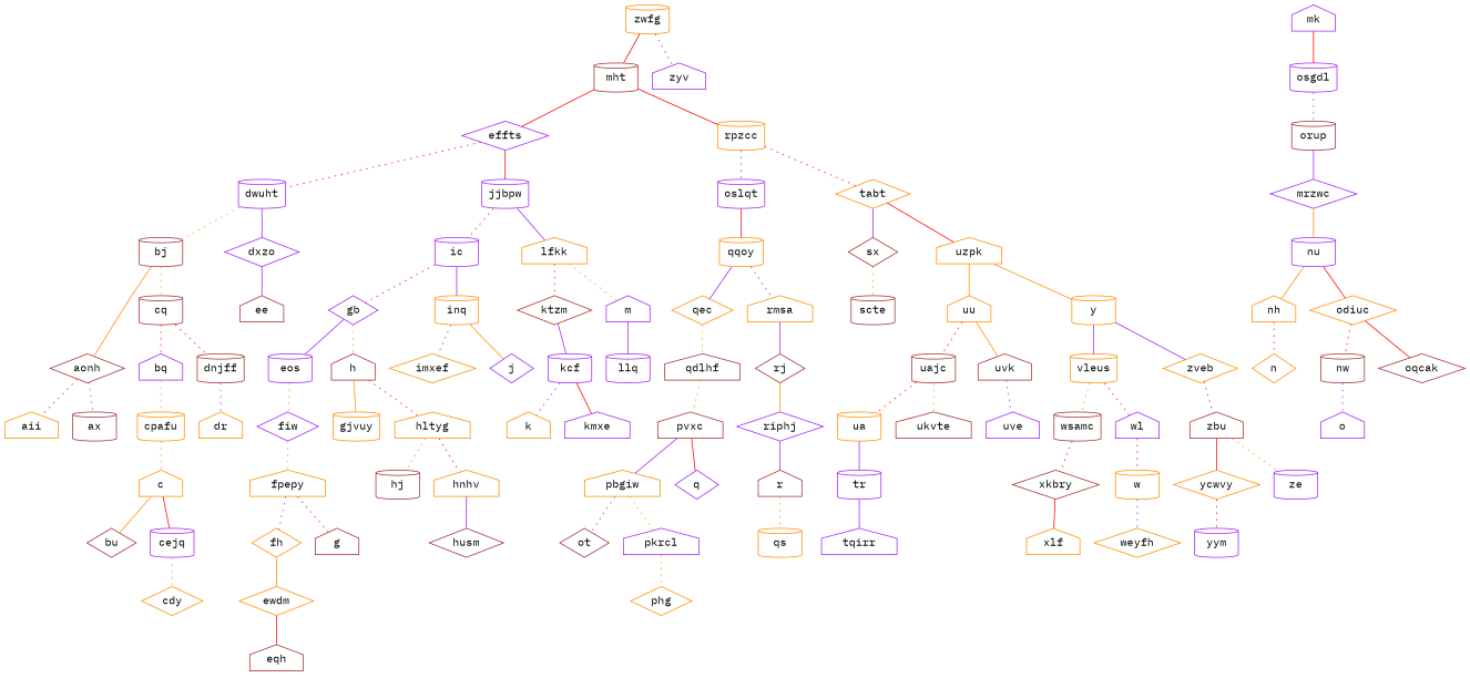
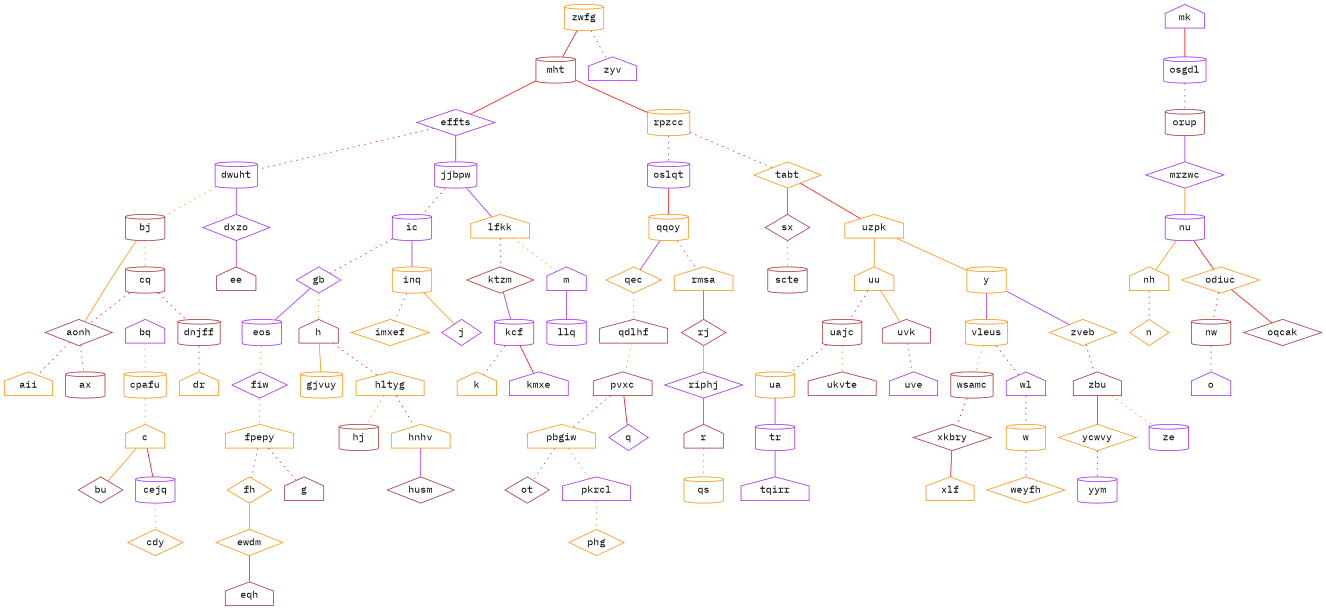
  graph {
    fontname="IBM Plex Mono"
    node [color=darkorange fontname="IBM Plex Mono" shape=cylinder]
    edge [color=red fontname="IBM Plex Mono" style=dotted]
    mht [color=brown]
    zwfg
    zyv [color=purple shape=house]
    effts [color=purple shape=diamond]
    rpzcc
    dwuht [color=purple]
    jjbpw [color=purple]
    oslqt [color=purple]
    tabt [shape=diamond]
    bj [color=brown]
    dxzo [color=purple shape=diamond]
    ic [color=purple]
    lfkk [shape=house]
    qqoy
    sx [color=brown shape=diamond]
    uzpk [shape=house]
    aonh [color=brown shape=diamond]
    cq [color=brown]
    ee [color=brown shape=house]
    gb [color=purple shape=diamond]
    inq
    ktzm [color=brown shape=diamond]
    m [color=purple shape=house]
    mk [color=purple shape=house]
    osgdl [color=purple]
    qec [shape=diamond]
    rmsa [shape=house]
    scte [color=brown]
    uu [shape=house]
    y
    aii [shape=house]
    ax [color=brown]
    bq [color=purple shape=house]
    dnjff [color=brown]
    eos [color=purple]
    h [color=brown shape=house]
    imxef [shape=diamond]
    j [color=purple shape=diamond]
    kcf [color=purple]
    llq [color=purple]
    orup [color=brown]
    qdlhf [color=brown shape=house]
    rj [color=brown shape=diamond]
    uajc [color=brown]
    uvk [color=brown shape=house]
    vleus
    zveb [shape=diamond]
    cpafu
    dr [shape=house]
    fiw [color=purple shape=diamond]
    gjvuy
    hltyg [shape=house]
    k [shape=house]
    kmxe [color=purple shape=house]
    mrzwc [color=purple shape=diamond]
    pvxc [color=brown shape=house]
    riphj [color=purple shape=diamond]
    ua
    ukvte [color=brown shape=house]
    uve [color=purple shape=house]
    wsamc [color=brown]
    wl [color=purple shape=house]
    zbu [color=brown shape=house]
    c [shape=house]
    fpepy [shape=house]
    hj [color=brown]
    hnhv [shape=house]
    nu [color=purple]
    pbgiw [shape=house]
    q [color=purple shape=diamond]
    r [color=brown shape=house]
    tr [color=purple]
    xkbry [color=brown shape=diamond]
    ycwvy [shape=diamond]
    ze [color=purple]
    bu [color=brown shape=diamond]
    cejq [color=purple]
    fh [shape=diamond]
    ewdm [shape=diamond]
    g [color=brown shape=house]
    husm [color=brown shape=diamond]
    nh [shape=house]
    odiuc [shape=diamond]
    ot [color=brown shape=diamond]
    pkrcl [color=purple shape=house]
    qs
    tqirr [color=purple shape=house]
    w
    xlf [shape=house]
    yym [color=purple]
    cdy [shape=diamond]
    eqh [color=brown shape=house]
    n [shape=diamond]
    nw [color=brown]
    oqcak [color=brown shape=diamond]
    phg [shape=diamond]
    weyfh [shape=diamond]
    o [color=purple shape=house]
    mht -- effts [style=solid]
    mht -- rpzcc [style=solid]
    zwfg -- mht [style=solid]
    zwfg -- zyv [color=purple]
    effts -- dwuht
    effts -- jjbpw [style=solid]
    rpzcc -- oslqt [color=purple]
    rpzcc -- tabt
    dwuht -- bj [color=darkorange]
    dwuht -- dxzo [color=purple style=solid]
    jjbpw -- ic
    jjbpw -- lfkk [color=purple style=solid]
    oslqt -- qqoy [style=solid]
    tabt -- sx [color=purple style=solid]
    tabt -- uzpk [style=solid]
    bj -- aonh [color=darkorange style=solid]
    bj -- cq [color=darkorange]
    dxzo -- ee [color=purple style=solid]
    ic -- gb
    ic -- inq [color=purple style=solid]
    lfkk -- ktzm
    lfkk -- m [color=darkorange]
    qqoy -- qec [color=purple style=solid]
    qqoy -- rmsa [color=purple]
    sx -- scte [color=darkorange]
    uzpk -- uu [color=darkorange style=solid]
    uzpk -- y [color=darkorange style=solid]
    aonh -- aii
    aonh -- ax [color=purple]
-   cq -- bq
+   cq -- aonh
    cq -- dnjff
    gb -- eos [color=purple style=solid]
    gb -- h [color=darkorange]
    inq -- imxef [color=purple]
    inq -- j [color=darkorange style=solid]
    ktzm -- kcf [color=purple style=solid]
    m -- llq [color=purple style=solid]
    mk -- osgdl [style=solid]
    osgdl -- orup [color=purple]
    qec -- qdlhf [color=darkorange]
    rmsa -- rj [color=purple style=solid]
    uu -- uajc
    uu -- uvk [color=darkorange style=solid]
    y -- vleus [color=purple style=solid]
    y -- zveb [color=purple style=solid]
    bq -- cpafu [color=darkorange]
    dnjff -- dr [color=purple]
    eos -- fiw [color=darkorange]
    h -- gjvuy [color=darkorange style=solid]
    h -- hltyg
    kcf -- k [color=purple]
    kcf -- kmxe [style=solid]
    orup -- mrzwc [color=purple style=solid]
    qdlhf -- pvxc [color=darkorange]
    rj -- riphj [color=darkorange style=solid]
    uajc -- ua
    uajc -- ukvte [color=darkorange]
    uvk -- uve [color=purple]
    vleus -- wsamc [color=darkorange]
    vleus -- wl
    zveb -- zbu
    cpafu -- c [color=darkorange]
    fiw -- fpepy [color=darkorange]
    hltyg -- hj [color=darkorange]
    hltyg -- hnhv
    mrzwc -- nu [color=darkorange style=solid]
-   pvxc -- pbgiw [color=purple style=solid]
+   pvxc -- pbgiw [color=purple]
    pvxc -- q [style=solid]
    riphj -- r [color=purple style=solid]
    ua -- tr [color=purple style=solid]
    wsamc -- xkbry
    wl -- w
    zbu -- ycwvy [style=solid]
    zbu -- ze [color=darkorange]
    c -- bu [color=darkorange style=solid]
    c -- cejq [style=solid]
    fpepy -- fh [color=purple]
    fpepy -- g
    hnhv -- husm [color=purple style=solid]
    nu -- nh [color=darkorange style=solid]
    nu -- odiuc [style=solid]
    pbgiw -- ot [color=purple]
    pbgiw -- pkrcl [color=darkorange]
    r -- qs [color=darkorange]
    tr -- tqirr [color=purple style=solid]
    xkbry -- xlf [style=solid]
    ycwvy -- yym
    cejq -- cdy [color=darkorange]
    fh -- ewdm [color=darkorange style=solid]
    ewdm -- eqh [style=solid]
    nh -- n
    odiuc -- nw
    odiuc -- oqcak [style=solid]
    pkrcl -- phg [color=darkorange]
    w -- weyfh [color=purple]
    nw -- o [color=purple]
  }
